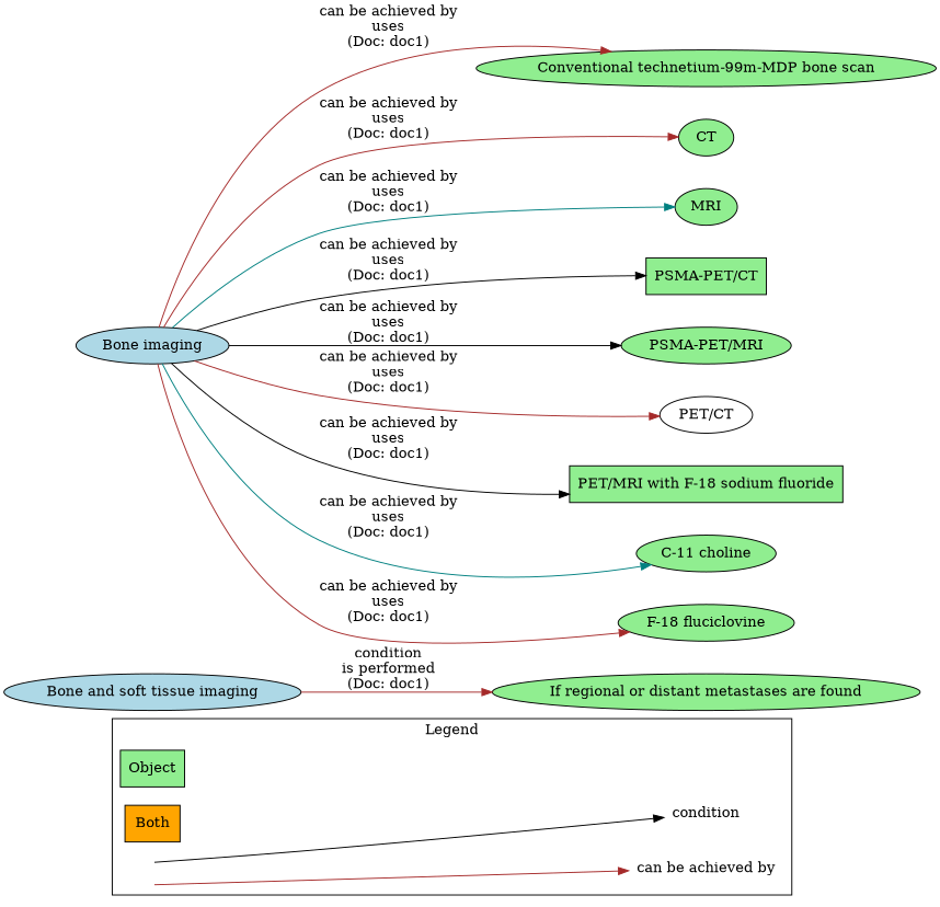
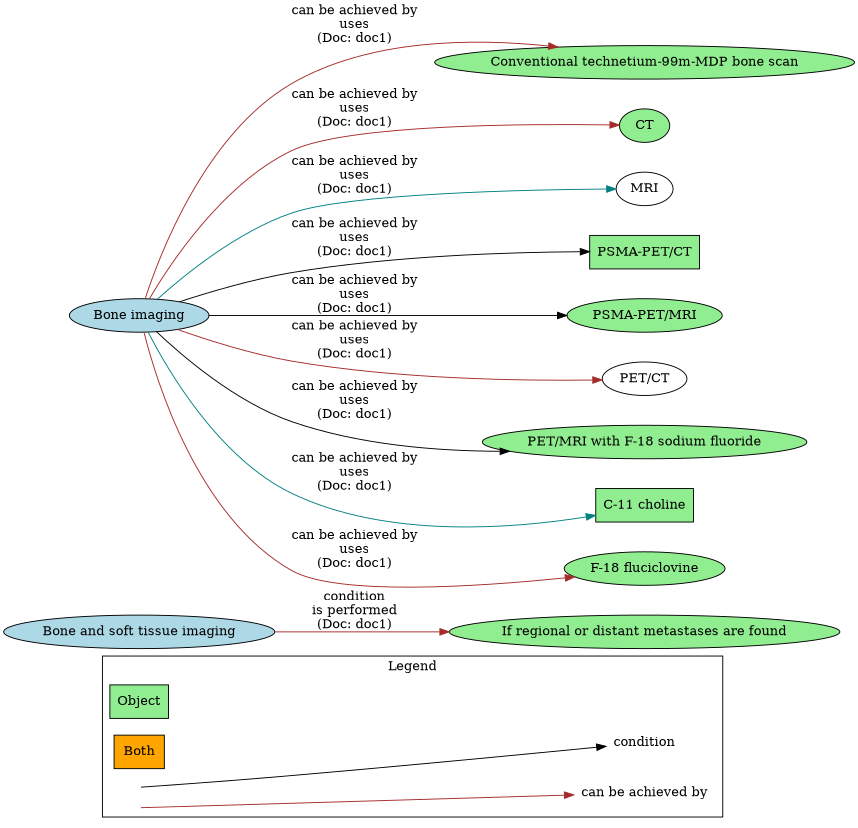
  digraph {
    rankdir=LR
    node [fillcolor="#90EE90" style=filled]
    edge [color=brown]
    Object [shape=box]
    Both [fillcolor="#FFA500" shape=box]
    condition [fillcolor=white shape=plaintext]
    dummy_condition [shape=point style=invis fillcolor=""]
    "can be achieved by" [fillcolor=white shape=plaintext]
    "dummy_can be achieved by" [shape=point style=invis fillcolor=""]
    n7 [fillcolor="#ADD8E6" label="Bone and soft tissue imaging"]
    n8 [label="If regional or distant metastases are found"]
    n9 [fillcolor="#ADD8E6" label="Bone imaging"]
    n10 [label="Conventional technetium-99m-MDP bone scan"]
    n11 [label=CT]
-   n12 [label=MRI]
+   n12 [fillcolor=white label=MRI]
    n13 [label="PSMA-PET/CT" shape=box]
    n14 [label="PSMA-PET/MRI"]
    n15 [fillcolor=white label="PET/CT"]
-   n16 [label="PET/MRI with F-18 sodium fluoride" shape=box]
-   n17 [label="C-11 choline"]
+   n16 [label="PET/MRI with F-18 sodium fluoride"]
+   n17 [label="C-11 choline" shape=box]
    n18 [label="F-18 fluciclovine"]
    subgraph cluster_1 {
      label=Legend
      Object
      Both
      condition
      dummy_condition
      "can be achieved by"
      "dummy_can be achieved by"
    }
    dummy_condition -> condition [color=black]
    "dummy_can be achieved by" -> "can be achieved by"
    n7 -> n8 [label="condition\nis performed\n(Doc: doc1)"]
    n9 -> n10 [label="can be achieved by\nuses\n(Doc: doc1)"]
    n9 -> n11 [label="can be achieved by\nuses\n(Doc: doc1)"]
    n9 -> n12 [color=teal label="can be achieved by\nuses\n(Doc: doc1)"]
    n9 -> n13 [color=black label="can be achieved by\nuses\n(Doc: doc1)"]
    n9 -> n14 [color=black label="can be achieved by\nuses\n(Doc: doc1)"]
    n9 -> n15 [label="can be achieved by\nuses\n(Doc: doc1)"]
    n9 -> n16 [color=black label="can be achieved by\nuses\n(Doc: doc1)"]
    n9 -> n17 [color=teal label="can be achieved by\nuses\n(Doc: doc1)"]
    n9 -> n18 [label="can be achieved by\nuses\n(Doc: doc1)"]
  }
